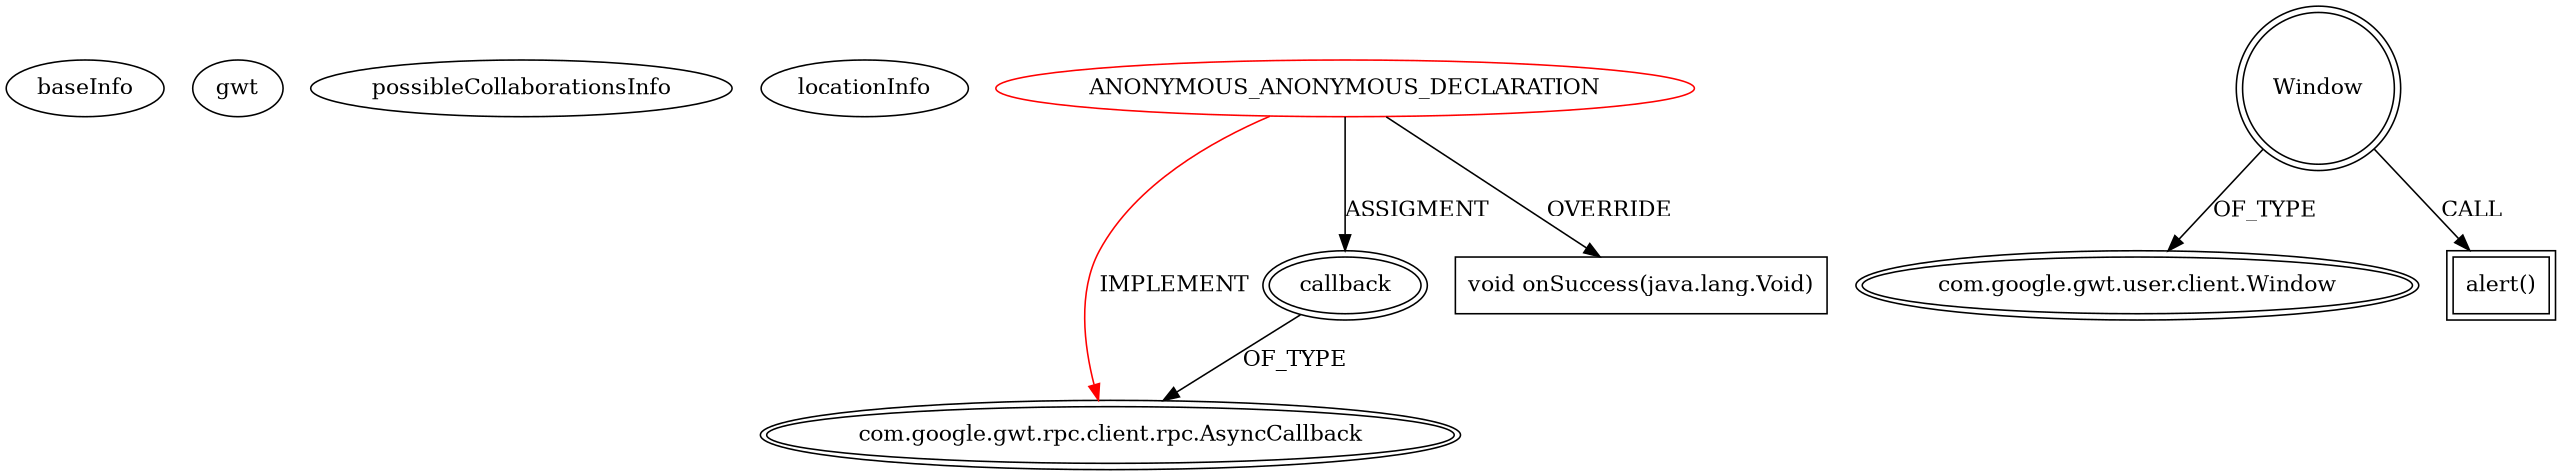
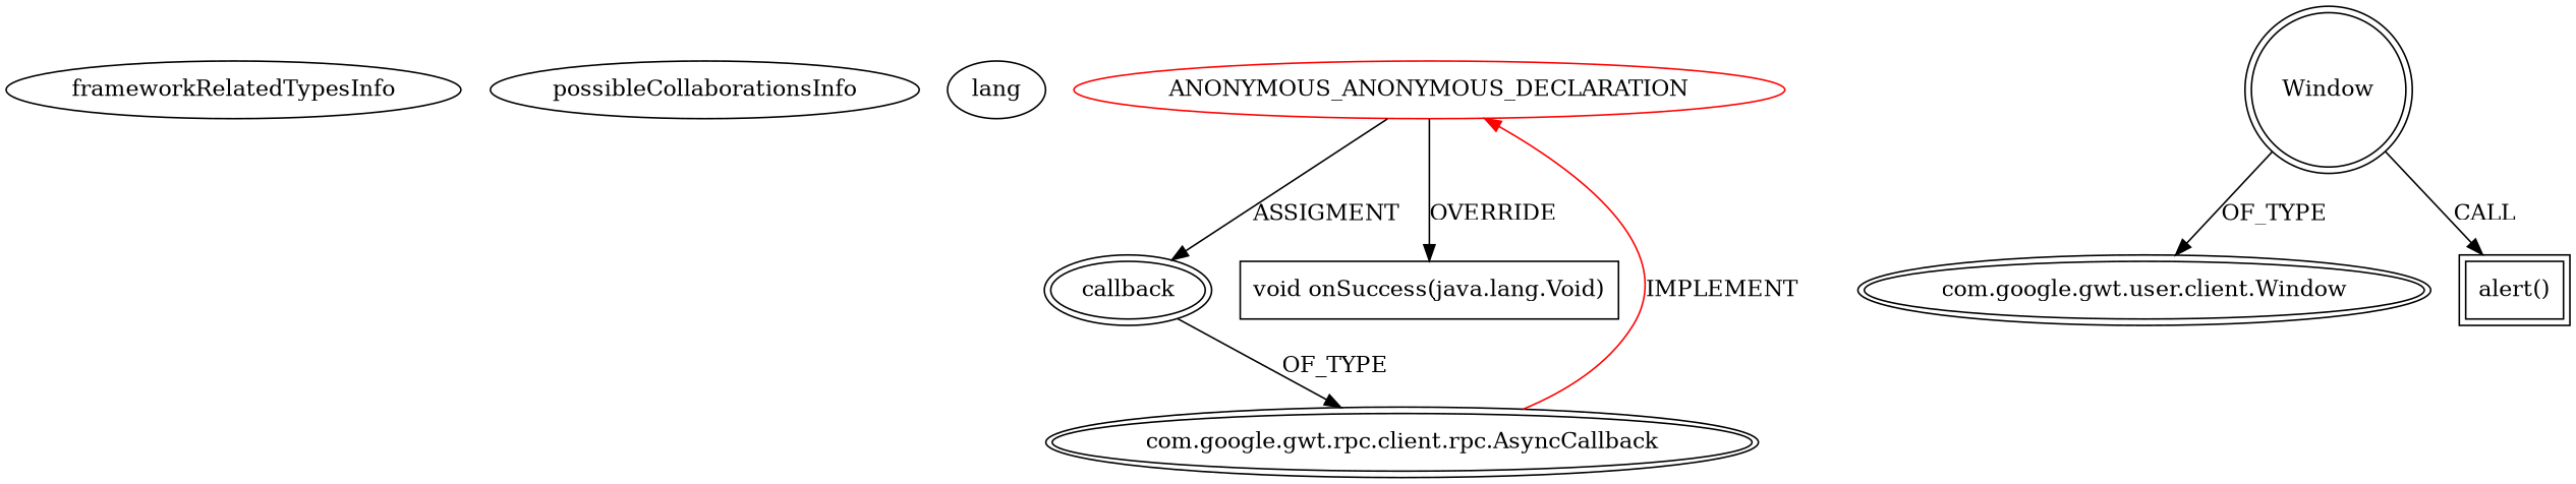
  digraph {
    node [isFrameworkType=true]
-   baseInfo [category=extension_graph graphId=1275 isAnonymous=true possibleRelation=false isFrameworkType=""]
-   frameworkRelatedTypesInfo [0="com.google.gwt.user.client.rpc.AsyncCallback" label=gwt isFrameworkType=""]
+   frameworkRelatedTypesInfo [0="com.google.gwt.user.client.rpc.AsyncCallback" isFrameworkType=""]
    possibleCollaborationsInfo [isFrameworkType=""]
-   locationInfo [contextSignature=HelloGWTWidget filePath="/dissdoc-hellogwt/hellogwt-master/src/main/java/com/hellogwt/client/HelloGWTWidget.java" graphId=1275 projectName="dissdoc-hellogwt" isFrameworkType=""]
+   locationInfo [contextSignature=HelloGWTWidget filePath="/dissdoc-hellogwt/hellogwt-master/src/main/java/com/hellogwt/client/HelloGWTWidget.java" graphId=1275 projectName="dissdoc-hellogwt" label=lang isFrameworkType=""]
    n5 [color=red isFrameworkType=false label=ANONYMOUS_ANONYMOUS_DECLARATION vertexType=ROOT_ANONYMOUS_DECLARATION]
    n6 [label="com.google.gwt.rpc.client.rpc.AsyncCallback" peripheries=2 vertexType=FRAMEWORK_INTERFACE_TYPE]
    n7 [label=callback peripheries=2 vertexType=OUTSIDE_VARIABLE_EXPRESION]
    n8 [isFrameworkType=false label="void onSuccess(java.lang.Void)" shape=box vertexType=OVERRIDING_METHOD_DECLARATION]
    n9 [label=Window peripheries=2 shape=circle vertexType=VARIABLE_EXPRESION]
    n10 [label="com.google.gwt.user.client.Window" peripheries=2 vertexType=FRAMEWORK_CLASS_TYPE]
    n11 [label="alert()" peripheries=2 shape=box vertexType=INSIDE_CALL]
-   n5 -> n6 [color=red label=IMPLEMENT]
+   n6 -> n5 [color=red label=IMPLEMENT]
    n5 -> n7 [label=ASSIGMENT]
    n5 -> n8 [label=OVERRIDE]
    n7 -> n6 [label=OF_TYPE]
    n9 -> n10 [label=OF_TYPE]
    n9 -> n11 [label=CALL]
  }
